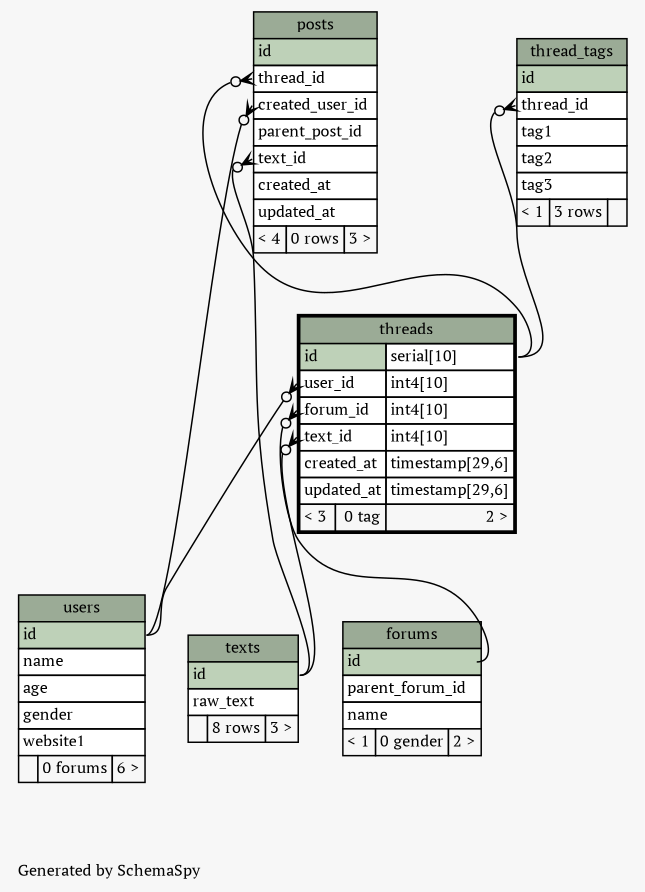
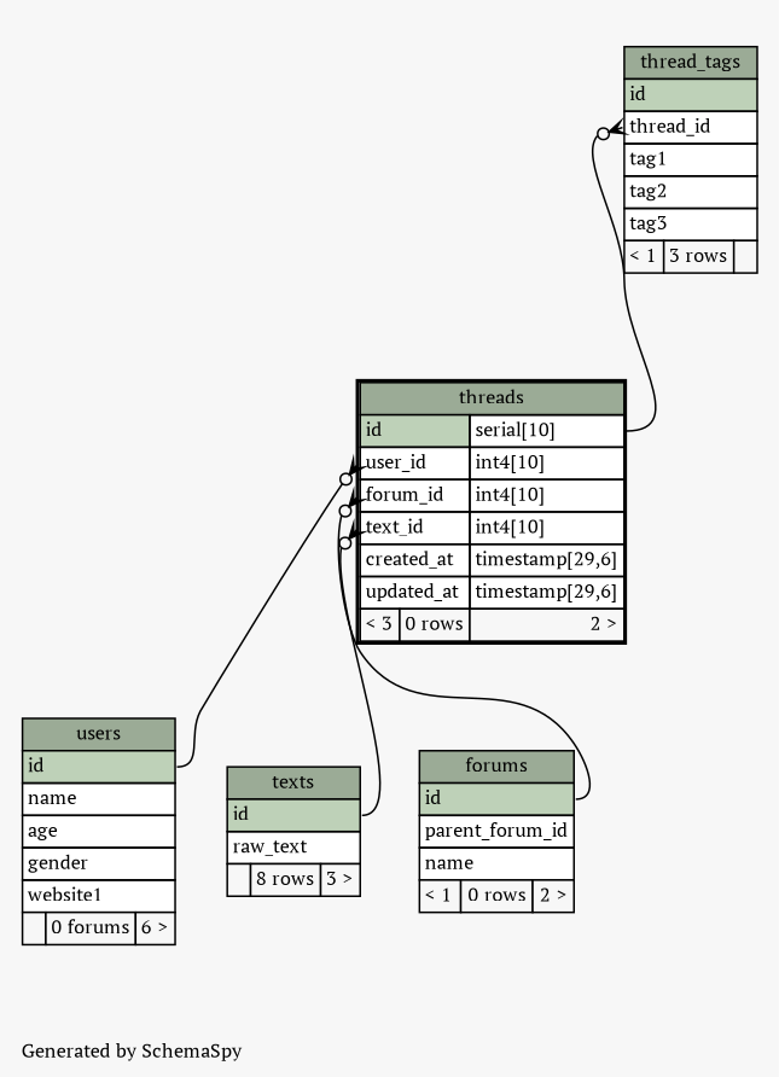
  digraph {
    bgcolor="#f7f7f7"
    fontname="PT Serif"
    fontsize=11
    label="\nGenerated by SchemaSpy"
    labeljust=l
    nodesep=0.18
    rankdir=TB
    ranksep=0.46
    node [fontname="PT Serif" fontsize=11 shape=plaintext]
    edge [arrowhead=none arrowsize=0.8 arrowtail=crowodot dir=back fontname="PT Serif" headport="id:e" tailport="text_id:w"]
-   n1 [label=<     <TABLE BORDER="0" CELLBORDER="1" CELLSPACING="0" BGCOLOR="#ffffff">       <TR><TD COLSPAN="3" BGCOLOR="#9bab96" ALIGN="CENTER">posts</TD></TR>       <TR><TD PORT="id" COLSPAN="3" BGCOLOR="#bed1b8" ALIGN="LEFT">id</TD></TR>       <TR><TD PORT="thread_id" COLSPAN="3" ALIGN="LEFT">thread_id</TD></TR>       <TR><TD PORT="created_user_id" COLSPAN="3" ALIGN="LEFT">created_user_id</TD></TR>       <TR><TD PORT="parent_post_id" COLSPAN="3" ALIGN="LEFT">parent_post_id</TD></TR>       <TR><TD PORT="text_id" COLSPAN="3" ALIGN="LEFT">text_id</TD></TR>       <TR><TD PORT="created_at" COLSPAN="3" ALIGN="LEFT">created_at</TD></TR>       <TR><TD PORT="updated_at" COLSPAN="3" ALIGN="LEFT">updated_at</TD></TR>       <TR><TD ALIGN="LEFT" BGCOLOR="#f7f7f7">&lt; 4</TD><TD ALIGN="RIGHT" BGCOLOR="#f7f7f7">0 rows</TD><TD ALIGN="RIGHT" BGCOLOR="#f7f7f7">3 &gt;</TD></TR>     </TABLE>>]
    n2 [label=<     <TABLE BORDER="0" CELLBORDER="1" CELLSPACING="0" BGCOLOR="#ffffff">       <TR><TD COLSPAN="3" BGCOLOR="#9bab96" ALIGN="CENTER">users</TD></TR>       <TR><TD PORT="id" COLSPAN="3" BGCOLOR="#bed1b8" ALIGN="LEFT">id</TD></TR>       <TR><TD PORT="name" COLSPAN="3" ALIGN="LEFT">name</TD></TR>       <TR><TD PORT="age" COLSPAN="3" ALIGN="LEFT">age</TD></TR>       <TR><TD PORT="gender" COLSPAN="3" ALIGN="LEFT">gender</TD></TR>       <TR><TD PORT="website1" COLSPAN="3" ALIGN="LEFT">website1</TD></TR>       <TR><TD ALIGN="LEFT" BGCOLOR="#f7f7f7">  </TD><TD ALIGN="RIGHT" BGCOLOR="#f7f7f7">0 forums</TD><TD ALIGN="RIGHT" BGCOLOR="#f7f7f7">6 &gt;</TD></TR>     </TABLE>>]
    n3 [label=<     <TABLE BORDER="0" CELLBORDER="1" CELLSPACING="0" BGCOLOR="#ffffff">       <TR><TD COLSPAN="3" BGCOLOR="#9bab96" ALIGN="CENTER">texts</TD></TR>       <TR><TD PORT="id" COLSPAN="3" BGCOLOR="#bed1b8" ALIGN="LEFT">id</TD></TR>       <TR><TD PORT="raw_text" COLSPAN="3" ALIGN="LEFT">raw_text</TD></TR>       <TR><TD ALIGN="LEFT" BGCOLOR="#f7f7f7">  </TD><TD ALIGN="RIGHT" BGCOLOR="#f7f7f7">8 rows</TD><TD ALIGN="RIGHT" BGCOLOR="#f7f7f7">3 &gt;</TD></TR>     </TABLE>>]
-   n4 [label=<     <TABLE BORDER="2" CELLBORDER="1" CELLSPACING="0" BGCOLOR="#ffffff">       <TR><TD COLSPAN="3" BGCOLOR="#9bab96" ALIGN="CENTER">threads</TD></TR>       <TR><TD PORT="id" COLSPAN="2" BGCOLOR="#bed1b8" ALIGN="LEFT">id</TD><TD PORT="id.type" ALIGN="LEFT">serial[10]</TD></TR>       <TR><TD PORT="user_id" COLSPAN="2" ALIGN="LEFT">user_id</TD><TD PORT="user_id.type" ALIGN="LEFT">int4[10]</TD></TR>       <TR><TD PORT="forum_id" COLSPAN="2" ALIGN="LEFT">forum_id</TD><TD PORT="forum_id.type" ALIGN="LEFT">int4[10]</TD></TR>       <TR><TD PORT="text_id" COLSPAN="2" ALIGN="LEFT">text_id</TD><TD PORT="text_id.type" ALIGN="LEFT">int4[10]</TD></TR>       <TR><TD PORT="created_at" COLSPAN="2" ALIGN="LEFT">created_at</TD><TD PORT="created_at.type" ALIGN="LEFT">timestamp[29,6]</TD></TR>       <TR><TD PORT="updated_at" COLSPAN="2" ALIGN="LEFT">updated_at</TD><TD PORT="updated_at.type" ALIGN="LEFT">timestamp[29,6]</TD></TR>       <TR><TD ALIGN="LEFT" BGCOLOR="#f7f7f7">&lt; 3</TD><TD ALIGN="RIGHT" BGCOLOR="#f7f7f7">0 tag</TD><TD ALIGN="RIGHT" BGCOLOR="#f7f7f7">2 &gt;</TD></TR>     </TABLE>>]
-   n5 [label=<     <TABLE BORDER="0" CELLBORDER="1" CELLSPACING="0" BGCOLOR="#ffffff">       <TR><TD COLSPAN="3" BGCOLOR="#9bab96" ALIGN="CENTER">forums</TD></TR>       <TR><TD PORT="id" COLSPAN="3" BGCOLOR="#bed1b8" ALIGN="LEFT">id</TD></TR>       <TR><TD PORT="parent_forum_id" COLSPAN="3" ALIGN="LEFT">parent_forum_id</TD></TR>       <TR><TD PORT="name" COLSPAN="3" ALIGN="LEFT">name</TD></TR>       <TR><TD ALIGN="LEFT" BGCOLOR="#f7f7f7">&lt; 1</TD><TD ALIGN="RIGHT" BGCOLOR="#f7f7f7">0 gender</TD><TD ALIGN="RIGHT" BGCOLOR="#f7f7f7">2 &gt;</TD></TR>     </TABLE>>]
+   n4 [label=<     <TABLE BORDER="2" CELLBORDER="1" CELLSPACING="0" BGCOLOR="#ffffff">       <TR><TD COLSPAN="3" BGCOLOR="#9bab96" ALIGN="CENTER">threads</TD></TR>       <TR><TD PORT="id" COLSPAN="2" BGCOLOR="#bed1b8" ALIGN="LEFT">id</TD><TD PORT="id.type" ALIGN="LEFT">serial[10]</TD></TR>       <TR><TD PORT="user_id" COLSPAN="2" ALIGN="LEFT">user_id</TD><TD PORT="user_id.type" ALIGN="LEFT">int4[10]</TD></TR>       <TR><TD PORT="forum_id" COLSPAN="2" ALIGN="LEFT">forum_id</TD><TD PORT="forum_id.type" ALIGN="LEFT">int4[10]</TD></TR>       <TR><TD PORT="text_id" COLSPAN="2" ALIGN="LEFT">text_id</TD><TD PORT="text_id.type" ALIGN="LEFT">int4[10]</TD></TR>       <TR><TD PORT="created_at" COLSPAN="2" ALIGN="LEFT">created_at</TD><TD PORT="created_at.type" ALIGN="LEFT">timestamp[29,6]</TD></TR>       <TR><TD PORT="updated_at" COLSPAN="2" ALIGN="LEFT">updated_at</TD><TD PORT="updated_at.type" ALIGN="LEFT">timestamp[29,6]</TD></TR>       <TR><TD ALIGN="LEFT" BGCOLOR="#f7f7f7">&lt; 3</TD><TD ALIGN="RIGHT" BGCOLOR="#f7f7f7">0 rows</TD><TD ALIGN="RIGHT" BGCOLOR="#f7f7f7">2 &gt;</TD></TR>     </TABLE>>]
+   n5 [label=<     <TABLE BORDER="0" CELLBORDER="1" CELLSPACING="0" BGCOLOR="#ffffff">       <TR><TD COLSPAN="3" BGCOLOR="#9bab96" ALIGN="CENTER">forums</TD></TR>       <TR><TD PORT="id" COLSPAN="3" BGCOLOR="#bed1b8" ALIGN="LEFT">id</TD></TR>       <TR><TD PORT="parent_forum_id" COLSPAN="3" ALIGN="LEFT">parent_forum_id</TD></TR>       <TR><TD PORT="name" COLSPAN="3" ALIGN="LEFT">name</TD></TR>       <TR><TD ALIGN="LEFT" BGCOLOR="#f7f7f7">&lt; 1</TD><TD ALIGN="RIGHT" BGCOLOR="#f7f7f7">0 rows</TD><TD ALIGN="RIGHT" BGCOLOR="#f7f7f7">2 &gt;</TD></TR>     </TABLE>>]
    n6 [label=<     <TABLE BORDER="0" CELLBORDER="1" CELLSPACING="0" BGCOLOR="#ffffff">       <TR><TD COLSPAN="3" BGCOLOR="#9bab96" ALIGN="CENTER">thread_tags</TD></TR>       <TR><TD PORT="id" COLSPAN="3" BGCOLOR="#bed1b8" ALIGN="LEFT">id</TD></TR>       <TR><TD PORT="thread_id" COLSPAN="3" ALIGN="LEFT">thread_id</TD></TR>       <TR><TD PORT="tag1" COLSPAN="3" ALIGN="LEFT">tag1</TD></TR>       <TR><TD PORT="tag2" COLSPAN="3" ALIGN="LEFT">tag2</TD></TR>       <TR><TD PORT="tag3" COLSPAN="3" ALIGN="LEFT">tag3</TD></TR>       <TR><TD ALIGN="LEFT" BGCOLOR="#f7f7f7">&lt; 1</TD><TD ALIGN="RIGHT" BGCOLOR="#f7f7f7">3 rows</TD><TD ALIGN="RIGHT" BGCOLOR="#f7f7f7">  </TD></TR>     </TABLE>>]
-   n1 -> n2 [tailport="created_user_id:w"]
-   n1 -> n3
-   n1 -> n4 [headport="id.type:e" tailport="thread_id:w"]
    n4 -> n2 [tailport="user_id:w"]
    n4 -> n3
    n4 -> n5 [tailport="forum_id:w"]
    n6 -> n4 [headport="id.type:e" tailport="thread_id:w"]
  }
